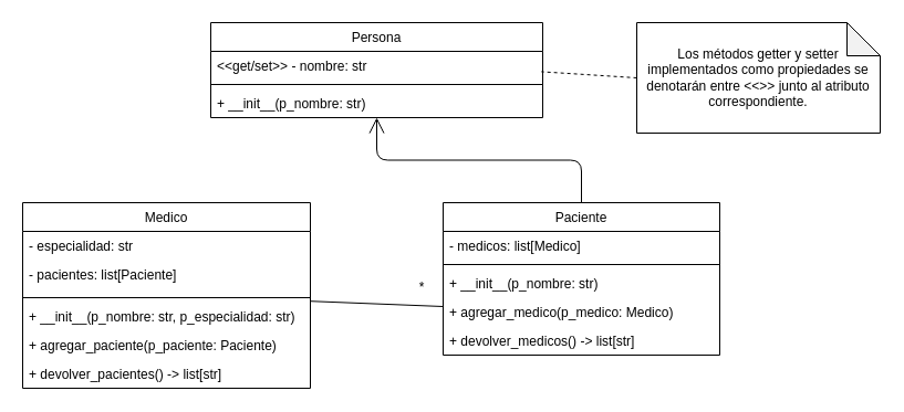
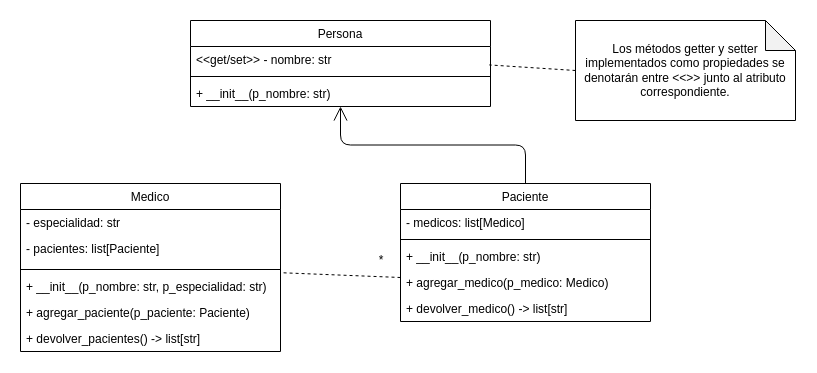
  <mxCell id="0" />
  <mxCell id="1" parent="0" />
  <mxCell id="2" value="Medico" style="swimlane;fontStyle=0;align=center;verticalAlign=top;childLayout=stackLayout;horizontal=1;startSize=26;horizontalStack=0;resizeParent=1;resizeLast=0;collapsible=1;marginBottom=0;rounded=0;shadow=0;strokeWidth=1;" parent="1" vertex="1"><mxGeometry x="20" y="183" width="260" height="168" as="geometry"><mxRectangle x="290" y="600.5" width="160" height="26" as="alternateBounds" /></mxGeometry></mxCell>
  <mxCell id="3" value="- especialidad: str" style="text;align=left;verticalAlign=top;spacingLeft=4;spacingRight=4;overflow=hidden;rotatable=0;points=[[0,0.5],[1,0.5]];portConstraint=eastwest;rounded=0;shadow=0;html=0;" parent="2" vertex="1"><mxGeometry y="26" width="260" height="26" as="geometry" /></mxCell>
  <mxCell id="4" value="- pacientes: list[Paciente]" style="text;align=left;verticalAlign=top;spacingLeft=4;spacingRight=4;overflow=hidden;rotatable=0;points=[[0,0.5],[1,0.5]];portConstraint=eastwest;" parent="2" vertex="1"><mxGeometry y="52" width="260" height="30" as="geometry" /></mxCell>
  <mxCell id="5" value="" style="line;html=1;strokeWidth=1;align=left;verticalAlign=middle;spacingTop=-1;spacingLeft=3;spacingRight=3;rotatable=0;labelPosition=right;points=[];portConstraint=eastwest;" parent="2" vertex="1"><mxGeometry y="82" width="260" height="8" as="geometry" /></mxCell>
  <mxCell id="6" value="+ __init__(p_nombre: str, p_especialidad: str)" style="text;align=left;verticalAlign=top;spacingLeft=4;spacingRight=4;overflow=hidden;rotatable=0;points=[[0,0.5],[1,0.5]];portConstraint=eastwest;" vertex="1" parent="2"><mxGeometry y="90" width="260" height="26" as="geometry" /></mxCell>
  <mxCell id="7" value="+ agregar_paciente(p_paciente: Paciente)" style="text;align=left;verticalAlign=top;spacingLeft=4;spacingRight=4;overflow=hidden;rotatable=0;points=[[0,0.5],[1,0.5]];portConstraint=eastwest;" parent="2" vertex="1"><mxGeometry y="116" width="260" height="26" as="geometry" /></mxCell>
  <mxCell id="8" value="+ devolver_pacientes() -&gt; list[str]" style="text;align=left;verticalAlign=top;spacingLeft=4;spacingRight=4;overflow=hidden;rotatable=0;points=[[0,0.5],[1,0.5]];portConstraint=eastwest;" parent="2" vertex="1"><mxGeometry y="142" width="260" height="26" as="geometry" /></mxCell>
  <mxCell id="9" value="Persona" style="swimlane;fontStyle=0;align=center;verticalAlign=top;childLayout=stackLayout;horizontal=1;startSize=26;horizontalStack=0;resizeParent=1;resizeLast=0;collapsible=1;marginBottom=0;rounded=0;shadow=0;strokeWidth=1;" parent="1" vertex="1"><mxGeometry x="190" y="20" width="300" height="86" as="geometry"><mxRectangle x="640" y="860" width="160" height="26" as="alternateBounds" /></mxGeometry></mxCell>
  <mxCell id="10" value="&lt;&lt;get/set&gt;&gt; - nombre: str" style="text;align=left;verticalAlign=top;spacingLeft=4;spacingRight=4;overflow=hidden;rotatable=0;points=[[0,0.5],[1,0.5]];portConstraint=eastwest;rounded=0;shadow=0;html=0;" vertex="1" parent="9"><mxGeometry y="26" width="300" height="26" as="geometry" /></mxCell>
  <mxCell id="11" value="" style="line;html=1;strokeWidth=1;align=left;verticalAlign=middle;spacingTop=-1;spacingLeft=3;spacingRight=3;rotatable=0;labelPosition=right;points=[];portConstraint=eastwest;" parent="9" vertex="1"><mxGeometry y="52" width="300" height="8" as="geometry" /></mxCell>
  <mxCell id="12" value="+ __init__(p_nombre: str)" style="text;align=left;verticalAlign=top;spacingLeft=4;spacingRight=4;overflow=hidden;rotatable=0;points=[[0,0.5],[1,0.5]];portConstraint=eastwest;" vertex="1" parent="9"><mxGeometry y="60" width="300" height="26" as="geometry" /></mxCell>
  <mxCell id="13" value="Paciente" style="swimlane;fontStyle=0;align=center;verticalAlign=top;childLayout=stackLayout;horizontal=1;startSize=26;horizontalStack=0;resizeParent=1;resizeLast=0;collapsible=1;marginBottom=0;rounded=0;shadow=0;strokeWidth=1;" parent="1" vertex="1"><mxGeometry x="400" y="183" width="250" height="138" as="geometry"><mxRectangle x="645" y="600.5" width="160" height="26" as="alternateBounds" /></mxGeometry></mxCell>
  <mxCell id="14" value="- medicos: list[Medico]" style="text;align=left;verticalAlign=top;spacingLeft=4;spacingRight=4;overflow=hidden;rotatable=0;points=[[0,0.5],[1,0.5]];portConstraint=eastwest;" parent="13" vertex="1"><mxGeometry y="26" width="250" height="26" as="geometry" /></mxCell>
  <mxCell id="15" value="" style="line;html=1;strokeWidth=1;align=left;verticalAlign=middle;spacingTop=-1;spacingLeft=3;spacingRight=3;rotatable=0;labelPosition=right;points=[];portConstraint=eastwest;" parent="13" vertex="1"><mxGeometry y="52" width="250" height="8" as="geometry" /></mxCell>
  <mxCell id="16" value="+ __init__(p_nombre: str)" style="text;align=left;verticalAlign=top;spacingLeft=4;spacingRight=4;overflow=hidden;rotatable=0;points=[[0,0.5],[1,0.5]];portConstraint=eastwest;" vertex="1" parent="13"><mxGeometry y="60" width="250" height="26" as="geometry" /></mxCell>
  <mxCell id="17" value="+ agregar_medico(p_medico: Medico)" style="text;align=left;verticalAlign=top;spacingLeft=4;spacingRight=4;overflow=hidden;rotatable=0;points=[[0,0.5],[1,0.5]];portConstraint=eastwest;" parent="13" vertex="1"><mxGeometry y="86" width="250" height="26" as="geometry" /></mxCell>
- <mxCell id="18" value="+ devolver_medicos() -&gt; list[str]" style="text;align=left;verticalAlign=top;spacingLeft=4;spacingRight=4;overflow=hidden;rotatable=0;points=[[0,0.5],[1,0.5]];portConstraint=eastwest;" vertex="1" parent="13"><mxGeometry y="112" width="250" height="26" as="geometry" /></mxCell>
- <mxCell id="19" style="rounded=0;orthogonalLoop=1;jettySize=auto;html=1;endSize=12;endArrow=none;endFill=0;" parent="1" source="17" target="2" edge="1"><mxGeometry relative="1" as="geometry" /></mxCell>
+ <mxCell id="18" value="+ devolver_medico() -&gt; list[str]" style="text;align=left;verticalAlign=top;spacingLeft=4;spacingRight=4;overflow=hidden;rotatable=0;points=[[0,0.5],[1,0.5]];portConstraint=eastwest;" vertex="1" parent="13"><mxGeometry y="112" width="250" height="26" as="geometry" /></mxCell>
+ <mxCell id="19" style="rounded=0;orthogonalLoop=1;jettySize=auto;html=1;endSize=12;endArrow=none;endFill=0;dashed=1;" parent="1" source="17" target="2" edge="1"><mxGeometry relative="1" as="geometry" /></mxCell>
  <mxCell id="20" value="*" style="text;html=1;align=center;verticalAlign=middle;whiteSpace=wrap;rounded=0;" vertex="1" parent="1"><mxGeometry x="361" y="244.5" width="40" height="30" as="geometry" /></mxCell>
  <mxCell id="21" style="edgeStyle=orthogonalEdgeStyle;html=1;entryX=0.5;entryY=1;entryDx=0;entryDy=0;endArrow=open;endFill=0;strokeWidth=1;endSize=12;" edge="1" parent="1" source="13" target="9"><mxGeometry relative="1" as="geometry"><mxPoint x="160" y="193" as="sourcePoint" /><mxPoint x="320" y="141" as="targetPoint" /></mxGeometry></mxCell>
  <mxCell id="22" value="Los métodos getter y setter implementados como propiedades se denotarán entre &amp;lt;&amp;lt;&amp;gt;&amp;gt; junto al atributo correspondiente." style="shape=note;whiteSpace=wrap;html=1;backgroundOutline=1;darkOpacity=0.05;" vertex="1" parent="1"><mxGeometry x="575" y="20" width="220" height="100" as="geometry" /></mxCell>
  <mxCell id="23" style="edgeStyle=none;html=1;exitX=0;exitY=0.5;exitDx=0;exitDy=0;exitPerimeter=0;entryX=0.996;entryY=0.709;entryDx=0;entryDy=0;entryPerimeter=0;endArrow=none;endFill=0;dashed=1;" edge="1" parent="1" source="22" target="10"><mxGeometry relative="1" as="geometry" /></mxCell>
